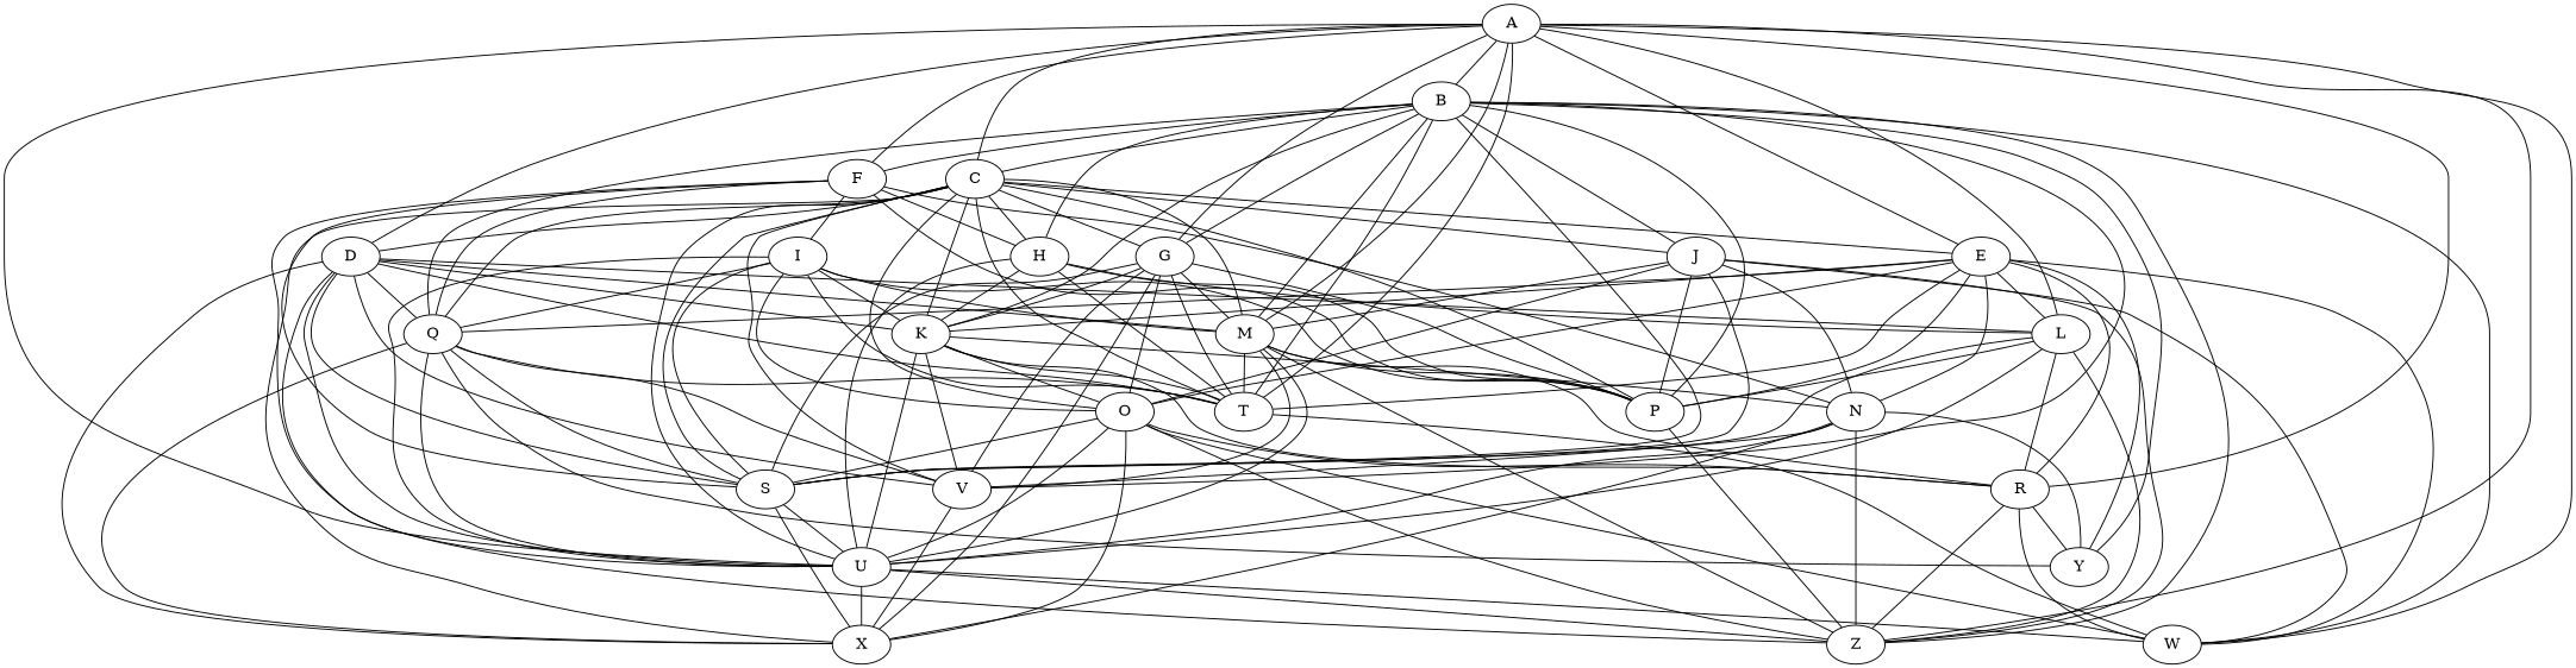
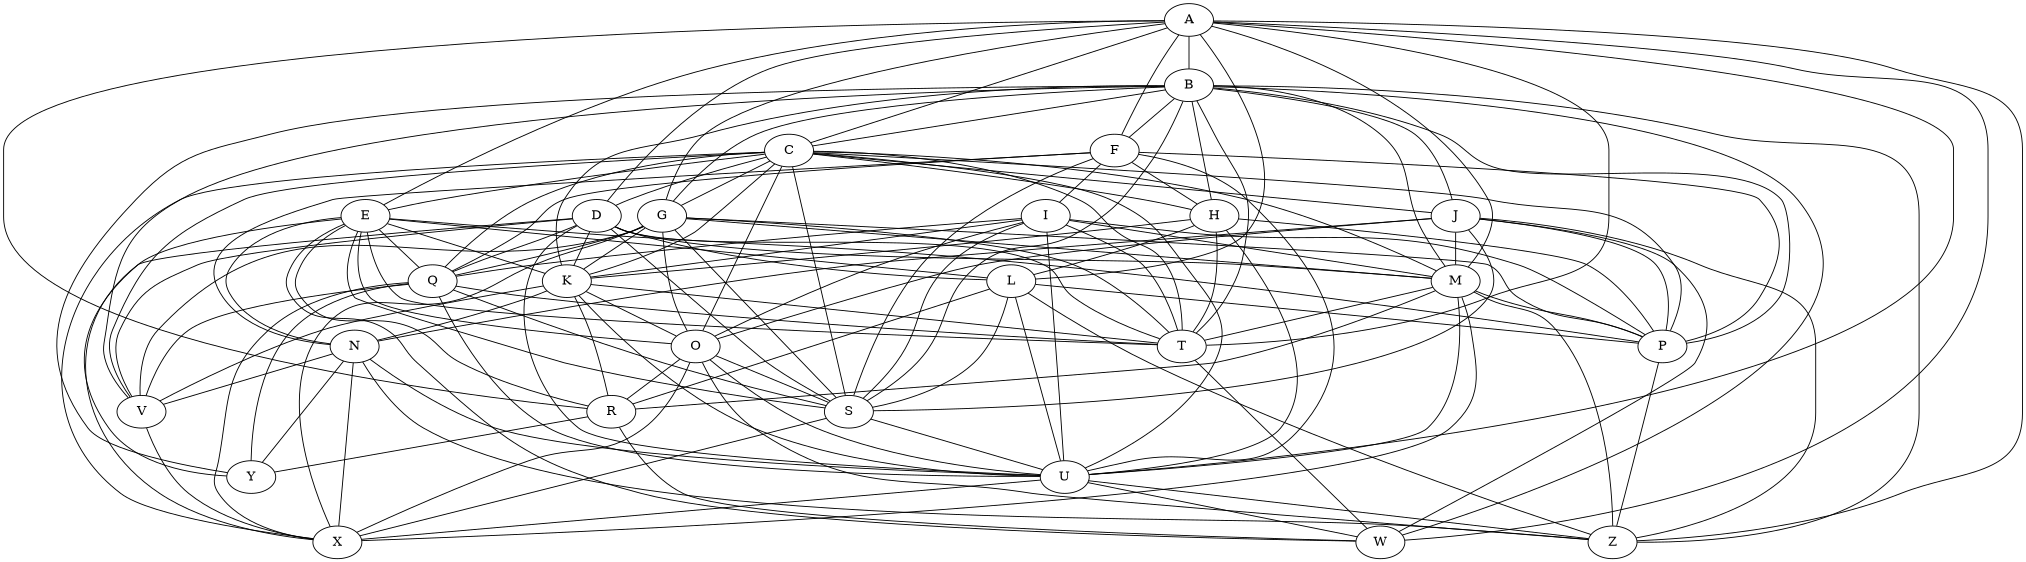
  graph {
    A
    B
    C
    D
    E
    F
    G
    L
    M
    R
    T
    U
    W
    Z
    H
    J
    K
    P
    Q
    S
    V
    Y
    O
    X
    N
    I
    A -- B
    A -- C
    A -- D
    A -- E
    A -- F
    A -- G
    A -- L
    A -- M
    A -- R
    A -- T
    A -- U
    A -- W
    A -- Z
    B -- C
    B -- F
    B -- G
    B -- M
    B -- T
    B -- W
    B -- Z
    B -- H
    B -- J
    B -- K
    B -- P
-   B -- Q
+   G -- Q
    B -- S
    B -- V
    B -- Y
    C -- D
    C -- E
    C -- G
    C -- M
    C -- T
    C -- U
    C -- H
    C -- J
    C -- K
    C -- P
    C -- Q
    C -- S
    C -- V
    C -- O
    C -- X
    D -- L
    D -- M
    D -- T
    D -- U
-   D -- Z
    D -- K
    D -- Q
    D -- S
    D -- V
    D -- X
    E -- L
    E -- R
    E -- T
    E -- W
    E -- K
    E -- P
    E -- Q
+   E -- S
    E -- Y
    E -- O
    E -- N
    F -- U
    F -- H
    F -- P
    F -- Q
    F -- S
    F -- N
    F -- I
    G -- M
    G -- T
    G -- K
    G -- P
    G -- S
    G -- V
    G -- O
    G -- X
    L -- R
    L -- U
    L -- Z
    L -- P
    L -- S
    M -- R
    M -- T
    M -- U
    M -- Z
    M -- P
-   M -- V
+   M -- X
    R -- W
-   R -- Z
    R -- Y
    T -- W
    U -- W
    U -- Z
    U -- X
    H -- L
    H -- T
    H -- U
    H -- K
    H -- P
    J -- M
    J -- W
    J -- Z
    J -- P
    J -- S
    J -- O
    J -- N
    K -- R
    K -- T
    K -- U
    K -- V
    K -- O
    K -- N
    P -- Z
    Q -- T
    Q -- U
    Q -- S
    Q -- V
    Q -- Y
    Q -- X
    S -- U
    S -- X
    V -- X
    O -- R
    O -- U
-   O -- W
    O -- Z
    O -- S
    O -- X
    N -- U
    N -- Z
    N -- V
    N -- Y
    N -- X
    I -- M
    I -- T
    I -- U
    I -- K
    I -- P
    I -- Q
    I -- S
    I -- O
  }
